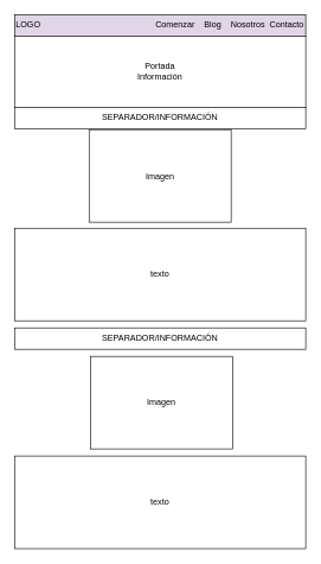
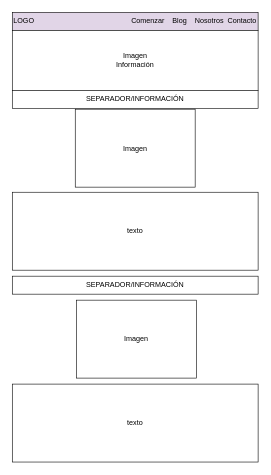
  <mxCell id="0" />
  <mxCell id="1" parent="0" />
  <mxCell id="2" value="LOGO&amp;nbsp; &amp;nbsp;&lt;span style=&quot;white-space: pre&quot;&gt;&#09;&lt;/span&gt;&lt;span style=&quot;white-space: pre&quot;&gt;&#09;&lt;/span&gt;&lt;span style=&quot;white-space: pre&quot;&gt;&#09;&lt;/span&gt;&lt;span style=&quot;white-space: pre&quot;&gt;&#09;&lt;/span&gt;&lt;span style=&quot;white-space: pre&quot;&gt;&#09;&lt;/span&gt;&lt;span style=&quot;white-space: pre&quot;&gt;&#09;&lt;/span&gt; &amp;nbsp; Comenzar&amp;nbsp; &amp;nbsp; Blog&amp;nbsp; &amp;nbsp; Nosotros&amp;nbsp; Contacto" style="rounded=0;whiteSpace=wrap;html=1;align=left;fillColor=#e1d5e7;" parent="1" vertex="1"><mxGeometry width="410" height="30" as="geometry" x="20" y="20" /></mxCell>
- <mxCell id="3" value="Portada&lt;br&gt;Información" style="rounded=0;whiteSpace=wrap;html=1;" parent="1" vertex="1"><mxGeometry y="50" width="410" height="100" as="geometry" x="20" /></mxCell>
+ <mxCell id="3" value="Imagen&lt;br&gt;Información" style="rounded=0;whiteSpace=wrap;html=1;" parent="1" vertex="1"><mxGeometry y="50" width="410" height="100" as="geometry" x="20" /></mxCell>
  <mxCell id="4" value="SEPARADOR/INFORMACIÓN" style="rounded=0;whiteSpace=wrap;html=1;" parent="1" vertex="1"><mxGeometry y="150" width="410" height="30" as="geometry" x="20" /></mxCell>
  <mxCell id="5" value="Imagen" style="rounded=0;whiteSpace=wrap;html=1;" parent="1" vertex="1"><mxGeometry x="125" y="181.5" width="200" height="130" as="geometry" /></mxCell>
  <mxCell id="6" value="SEPARADOR/INFORMACIÓN" style="rounded=0;whiteSpace=wrap;html=1;" parent="1" vertex="1"><mxGeometry y="460" width="410" height="30" as="geometry" x="20" /></mxCell>
  <mxCell id="7" value="texto" style="rounded=0;whiteSpace=wrap;html=1;" parent="1" vertex="1"><mxGeometry y="320" width="410" height="130" as="geometry" x="20" /></mxCell>
  <mxCell id="8" value="Imagen" style="rounded=0;whiteSpace=wrap;html=1;" parent="1" vertex="1"><mxGeometry x="127" y="500" width="200" height="130" as="geometry" /></mxCell>
  <mxCell id="9" value="texto" style="rounded=0;whiteSpace=wrap;html=1;" parent="1" vertex="1"><mxGeometry y="640" width="410" height="130" as="geometry" x="20" /></mxCell>
